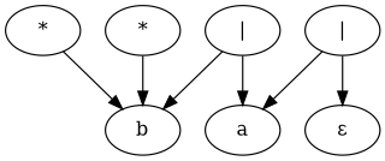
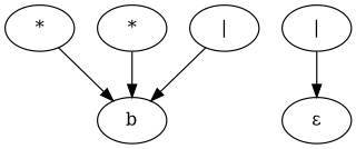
  digraph {
    rankdir=TB
    n1 [label="*"]
    n2 [label=b]
    n3 [label="|"]
-   n4 [label=a]
    n5 [label="|"]
    n6 [label="ε"]
    n7 [label="*"]
    n1 -> n2
    n3 -> n2
-   n3 -> n4
-   n5 -> n4
    n5 -> n6
    n7 -> n2
  }
